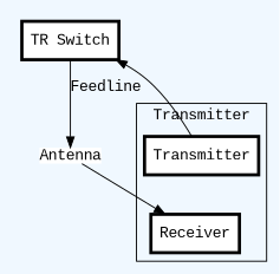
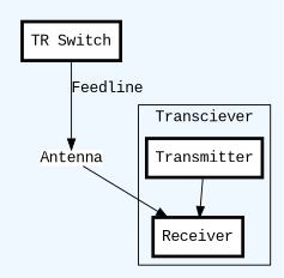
  digraph {
    bgcolor=aliceblue
    fontname="Liberation Mono"
    rankdir=TB
    node [fillcolor=white fontname="Liberation Mono" penwidth=3 shape=rectangle style=filled]
    edge [fontname="Liberation Mono"]
    n1 [label="TR Switch"]
    n2 [label=Antenna shape=plain]
    n3 [label=Transmitter]
    n4 [label=Receiver]
    subgraph cluster_1 {
      peripheries=0
      n1
      n2
    }
    subgraph cluster_2 {
-     label=Transmitter
+     label=Transciever
      n3
      n4
    }
    n1 -> n2 [label=Feedline]
    n2 -> n4
-   n3 -> n1
+   n3 -> n4
  }
